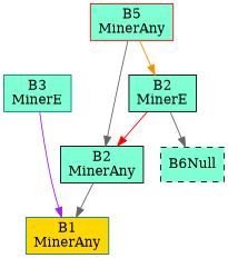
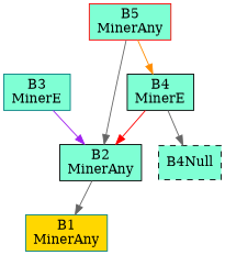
  digraph {
    rankdir=TB
    node [color=black fillcolor=aquamarine shape=box style=filled]
    edge [color=gray40]
    n1 [color=teal fillcolor=gold label="B1\nMinerAny"]
    n2 [label="B2\nMinerAny"]
    n3 [color=teal label="B3\nMinerE"]
-   n4 [label="B2\nMinerE"]
-   B4Null [style="dashed,filled" label=B6Null]
+   n4 [label="B4\nMinerE"]
+   B4Null [style="dashed,filled"]
    n6 [color=red label="B5\nMinerAny"]
    n2 -> n1
-   n3 -> n1 [color=purple]
+   n3 -> n2 [color=purple]
    n4 -> n2 [color=red]
    n4 -> B4Null
    n6 -> n2
    n6 -> n4 [color=darkorange]
  }
